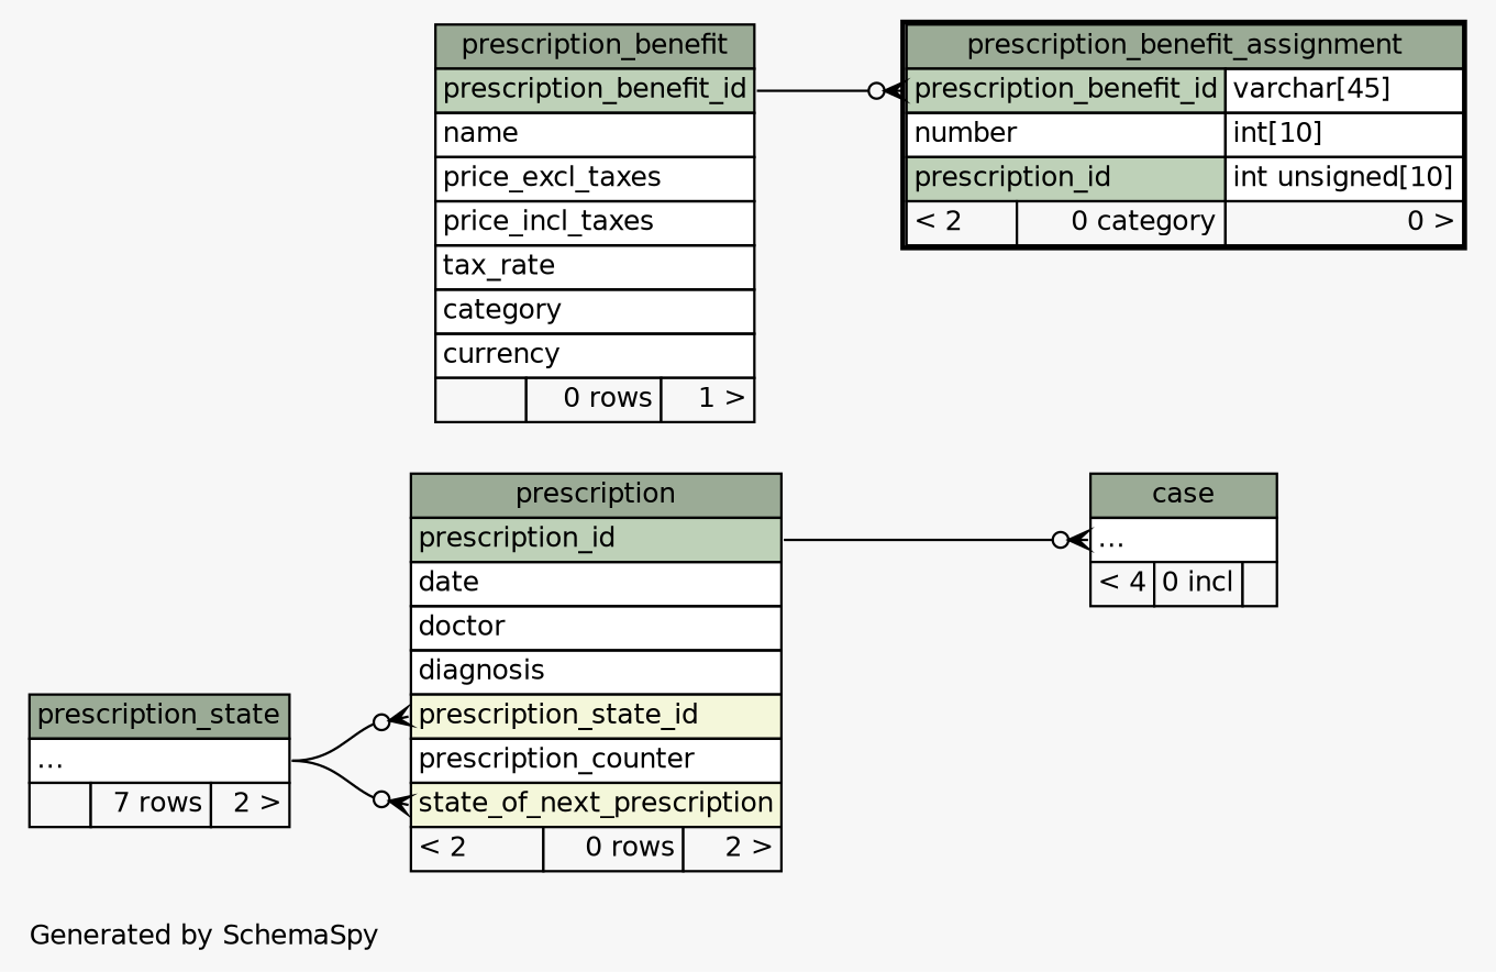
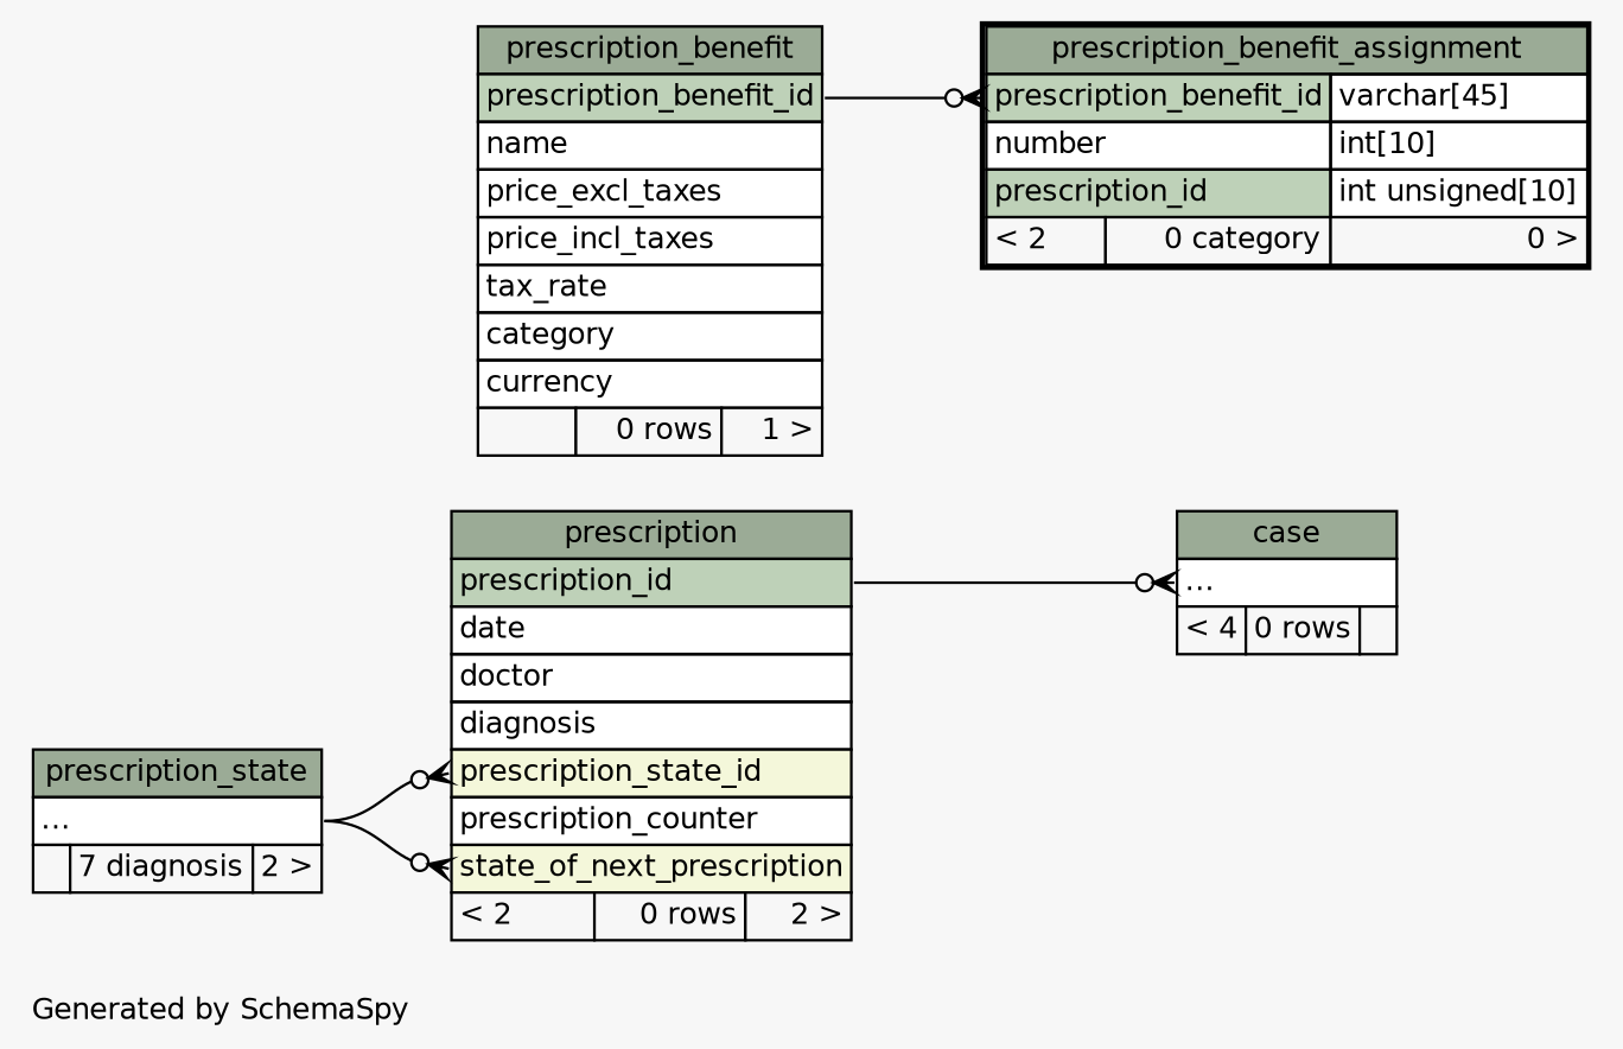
  digraph {
    bgcolor="#f7f7f7"
    fontname=Helvetica
    fontsize=11
    label="\nGenerated by SchemaSpy"
    labeljust=l
    nodesep=0.18
    rankdir=RL
    ranksep=0.46
    node [fontname=Helvetica fontsize=11 shape=plaintext]
    edge [arrowhead=none arrowsize=0.8 arrowtail=crowodot dir=back headport="elipses:e"]
-   n1 [label=<     <TABLE BORDER="0" CELLBORDER="1" CELLSPACING="0" BGCOLOR="#ffffff">       <TR><TD COLSPAN="3" BGCOLOR="#9bab96" ALIGN="CENTER">case</TD></TR>       <TR><TD PORT="elipses" COLSPAN="3" ALIGN="LEFT">...</TD></TR>       <TR><TD ALIGN="LEFT" BGCOLOR="#f7f7f7">&lt; 4</TD><TD ALIGN="RIGHT" BGCOLOR="#f7f7f7">0 incl</TD><TD ALIGN="RIGHT" BGCOLOR="#f7f7f7">  </TD></TR>     </TABLE>>]
+   n1 [label=<     <TABLE BORDER="0" CELLBORDER="1" CELLSPACING="0" BGCOLOR="#ffffff">       <TR><TD COLSPAN="3" BGCOLOR="#9bab96" ALIGN="CENTER">case</TD></TR>       <TR><TD PORT="elipses" COLSPAN="3" ALIGN="LEFT">...</TD></TR>       <TR><TD ALIGN="LEFT" BGCOLOR="#f7f7f7">&lt; 4</TD><TD ALIGN="RIGHT" BGCOLOR="#f7f7f7">0 rows</TD><TD ALIGN="RIGHT" BGCOLOR="#f7f7f7">  </TD></TR>     </TABLE>>]
    n2 [label=<     <TABLE BORDER="0" CELLBORDER="1" CELLSPACING="0" BGCOLOR="#ffffff">       <TR><TD COLSPAN="3" BGCOLOR="#9bab96" ALIGN="CENTER">prescription</TD></TR>       <TR><TD PORT="prescription_id" COLSPAN="3" BGCOLOR="#bed1b8" ALIGN="LEFT">prescription_id</TD></TR>       <TR><TD PORT="date" COLSPAN="3" ALIGN="LEFT">date</TD></TR>       <TR><TD PORT="doctor" COLSPAN="3" ALIGN="LEFT">doctor</TD></TR>       <TR><TD PORT="diagnosis" COLSPAN="3" ALIGN="LEFT">diagnosis</TD></TR>       <TR><TD PORT="prescription_state_id" COLSPAN="3" BGCOLOR="#f4f7da" ALIGN="LEFT">prescription_state_id</TD></TR>       <TR><TD PORT="prescription_counter" COLSPAN="3" ALIGN="LEFT">prescription_counter</TD></TR>       <TR><TD PORT="state_of_next_prescription" COLSPAN="3" BGCOLOR="#f4f7da" ALIGN="LEFT">state_of_next_prescription</TD></TR>       <TR><TD ALIGN="LEFT" BGCOLOR="#f7f7f7">&lt; 2</TD><TD ALIGN="RIGHT" BGCOLOR="#f7f7f7">0 rows</TD><TD ALIGN="RIGHT" BGCOLOR="#f7f7f7">2 &gt;</TD></TR>     </TABLE>>]
-   n3 [label=<     <TABLE BORDER="0" CELLBORDER="1" CELLSPACING="0" BGCOLOR="#ffffff">       <TR><TD COLSPAN="3" BGCOLOR="#9bab96" ALIGN="CENTER">prescription_state</TD></TR>       <TR><TD PORT="elipses" COLSPAN="3" ALIGN="LEFT">...</TD></TR>       <TR><TD ALIGN="LEFT" BGCOLOR="#f7f7f7">  </TD><TD ALIGN="RIGHT" BGCOLOR="#f7f7f7">7 rows</TD><TD ALIGN="RIGHT" BGCOLOR="#f7f7f7">2 &gt;</TD></TR>     </TABLE>>]
+   n3 [label=<     <TABLE BORDER="0" CELLBORDER="1" CELLSPACING="0" BGCOLOR="#ffffff">       <TR><TD COLSPAN="3" BGCOLOR="#9bab96" ALIGN="CENTER">prescription_state</TD></TR>       <TR><TD PORT="elipses" COLSPAN="3" ALIGN="LEFT">...</TD></TR>       <TR><TD ALIGN="LEFT" BGCOLOR="#f7f7f7">  </TD><TD ALIGN="RIGHT" BGCOLOR="#f7f7f7">7 diagnosis</TD><TD ALIGN="RIGHT" BGCOLOR="#f7f7f7">2 &gt;</TD></TR>     </TABLE>>]
    n4 [label=<     <TABLE BORDER="2" CELLBORDER="1" CELLSPACING="0" BGCOLOR="#ffffff">       <TR><TD COLSPAN="3" BGCOLOR="#9bab96" ALIGN="CENTER">prescription_benefit_assignment</TD></TR>       <TR><TD PORT="prescription_benefit_id" COLSPAN="2" BGCOLOR="#bed1b8" ALIGN="LEFT">prescription_benefit_id</TD><TD PORT="prescription_benefit_id.type" ALIGN="LEFT">varchar[45]</TD></TR>       <TR><TD PORT="number" COLSPAN="2" ALIGN="LEFT">number</TD><TD PORT="number.type" ALIGN="LEFT">int[10]</TD></TR>       <TR><TD PORT="prescription_id" COLSPAN="2" BGCOLOR="#bed1b8" ALIGN="LEFT">prescription_id</TD><TD PORT="prescription_id.type" ALIGN="LEFT">int unsigned[10]</TD></TR>       <TR><TD ALIGN="LEFT" BGCOLOR="#f7f7f7">&lt; 2</TD><TD ALIGN="RIGHT" BGCOLOR="#f7f7f7">0 category</TD><TD ALIGN="RIGHT" BGCOLOR="#f7f7f7">0 &gt;</TD></TR>     </TABLE>>]
    n5 [label=<     <TABLE BORDER="0" CELLBORDER="1" CELLSPACING="0" BGCOLOR="#ffffff">       <TR><TD COLSPAN="3" BGCOLOR="#9bab96" ALIGN="CENTER">prescription_benefit</TD></TR>       <TR><TD PORT="prescription_benefit_id" COLSPAN="3" BGCOLOR="#bed1b8" ALIGN="LEFT">prescription_benefit_id</TD></TR>       <TR><TD PORT="name" COLSPAN="3" ALIGN="LEFT">name</TD></TR>       <TR><TD PORT="price_excl_taxes" COLSPAN="3" ALIGN="LEFT">price_excl_taxes</TD></TR>       <TR><TD PORT="price_incl_taxes" COLSPAN="3" ALIGN="LEFT">price_incl_taxes</TD></TR>       <TR><TD PORT="tax_rate" COLSPAN="3" ALIGN="LEFT">tax_rate</TD></TR>       <TR><TD PORT="category" COLSPAN="3" ALIGN="LEFT">category</TD></TR>       <TR><TD PORT="currency" COLSPAN="3" ALIGN="LEFT">currency</TD></TR>       <TR><TD ALIGN="LEFT" BGCOLOR="#f7f7f7">  </TD><TD ALIGN="RIGHT" BGCOLOR="#f7f7f7">0 rows</TD><TD ALIGN="RIGHT" BGCOLOR="#f7f7f7">1 &gt;</TD></TR>     </TABLE>>]
    n1 -> n2 [headport="prescription_id:e" tailport="elipses:w"]
    n2 -> n3 [tailport="prescription_state_id:w"]
    n2 -> n3 [tailport="state_of_next_prescription:w"]
    n4 -> n5 [headport="prescription_benefit_id:e" tailport="prescription_benefit_id:w"]
  }
